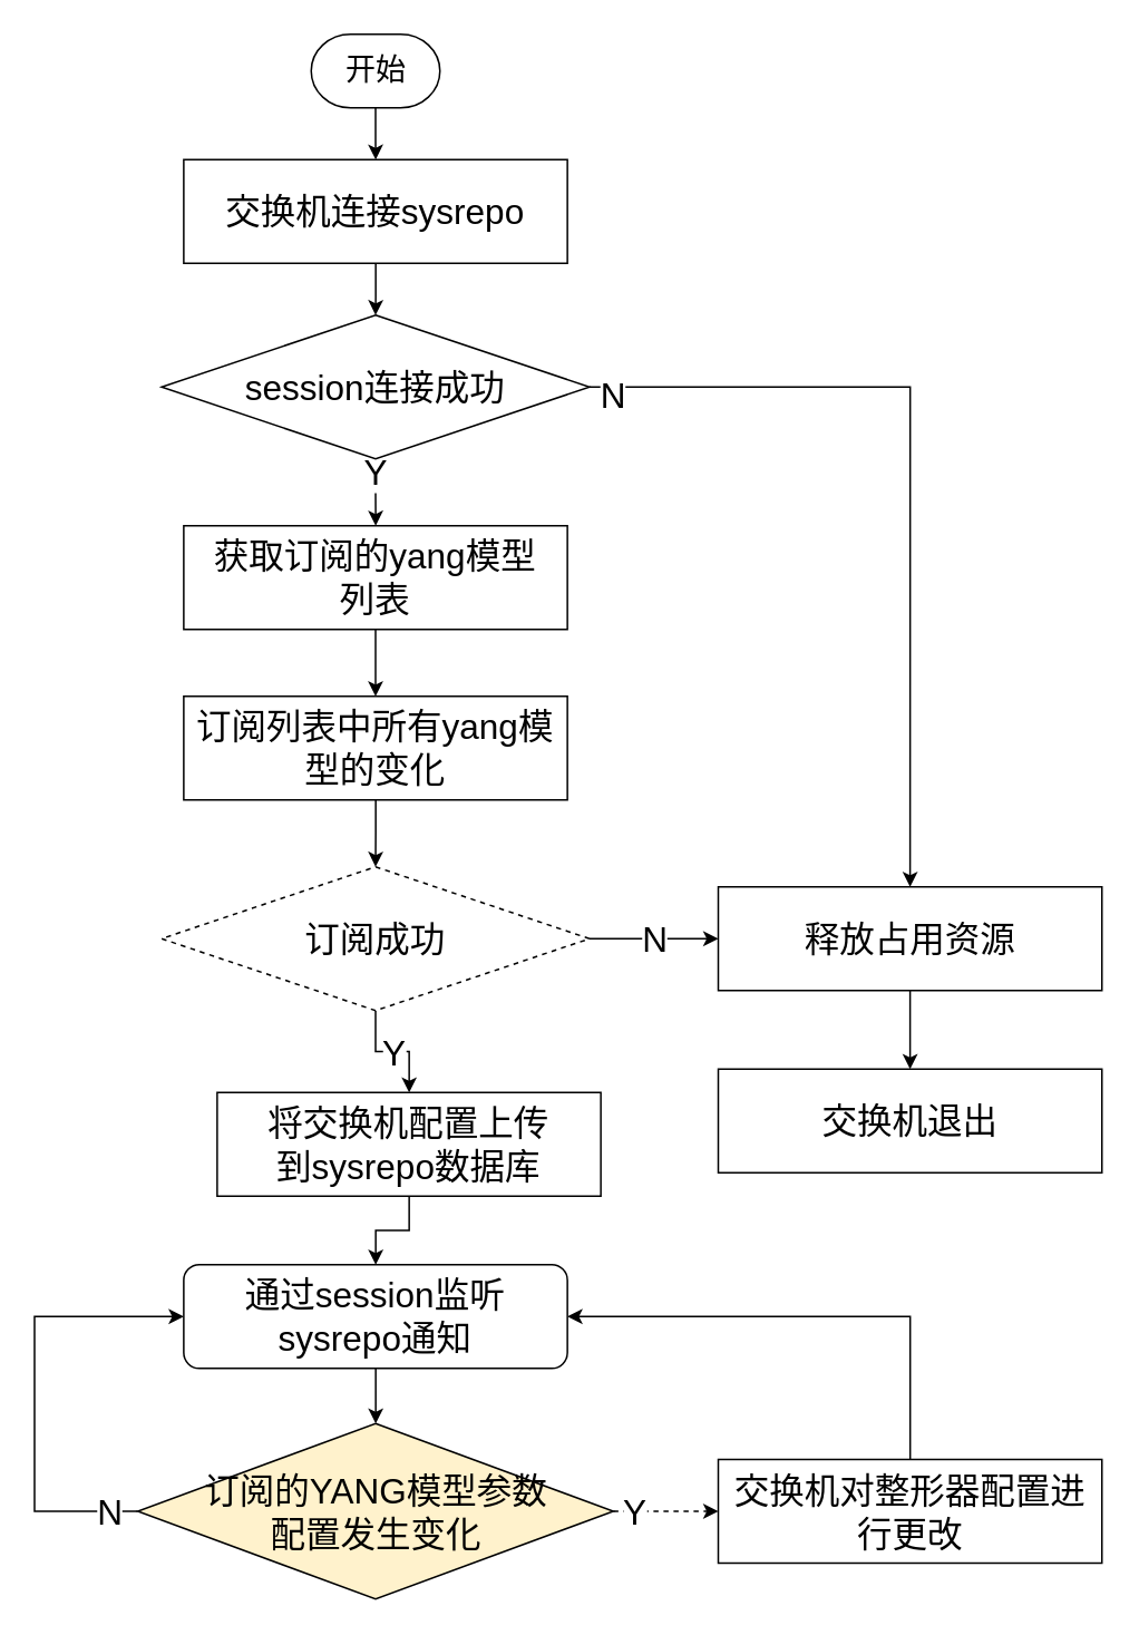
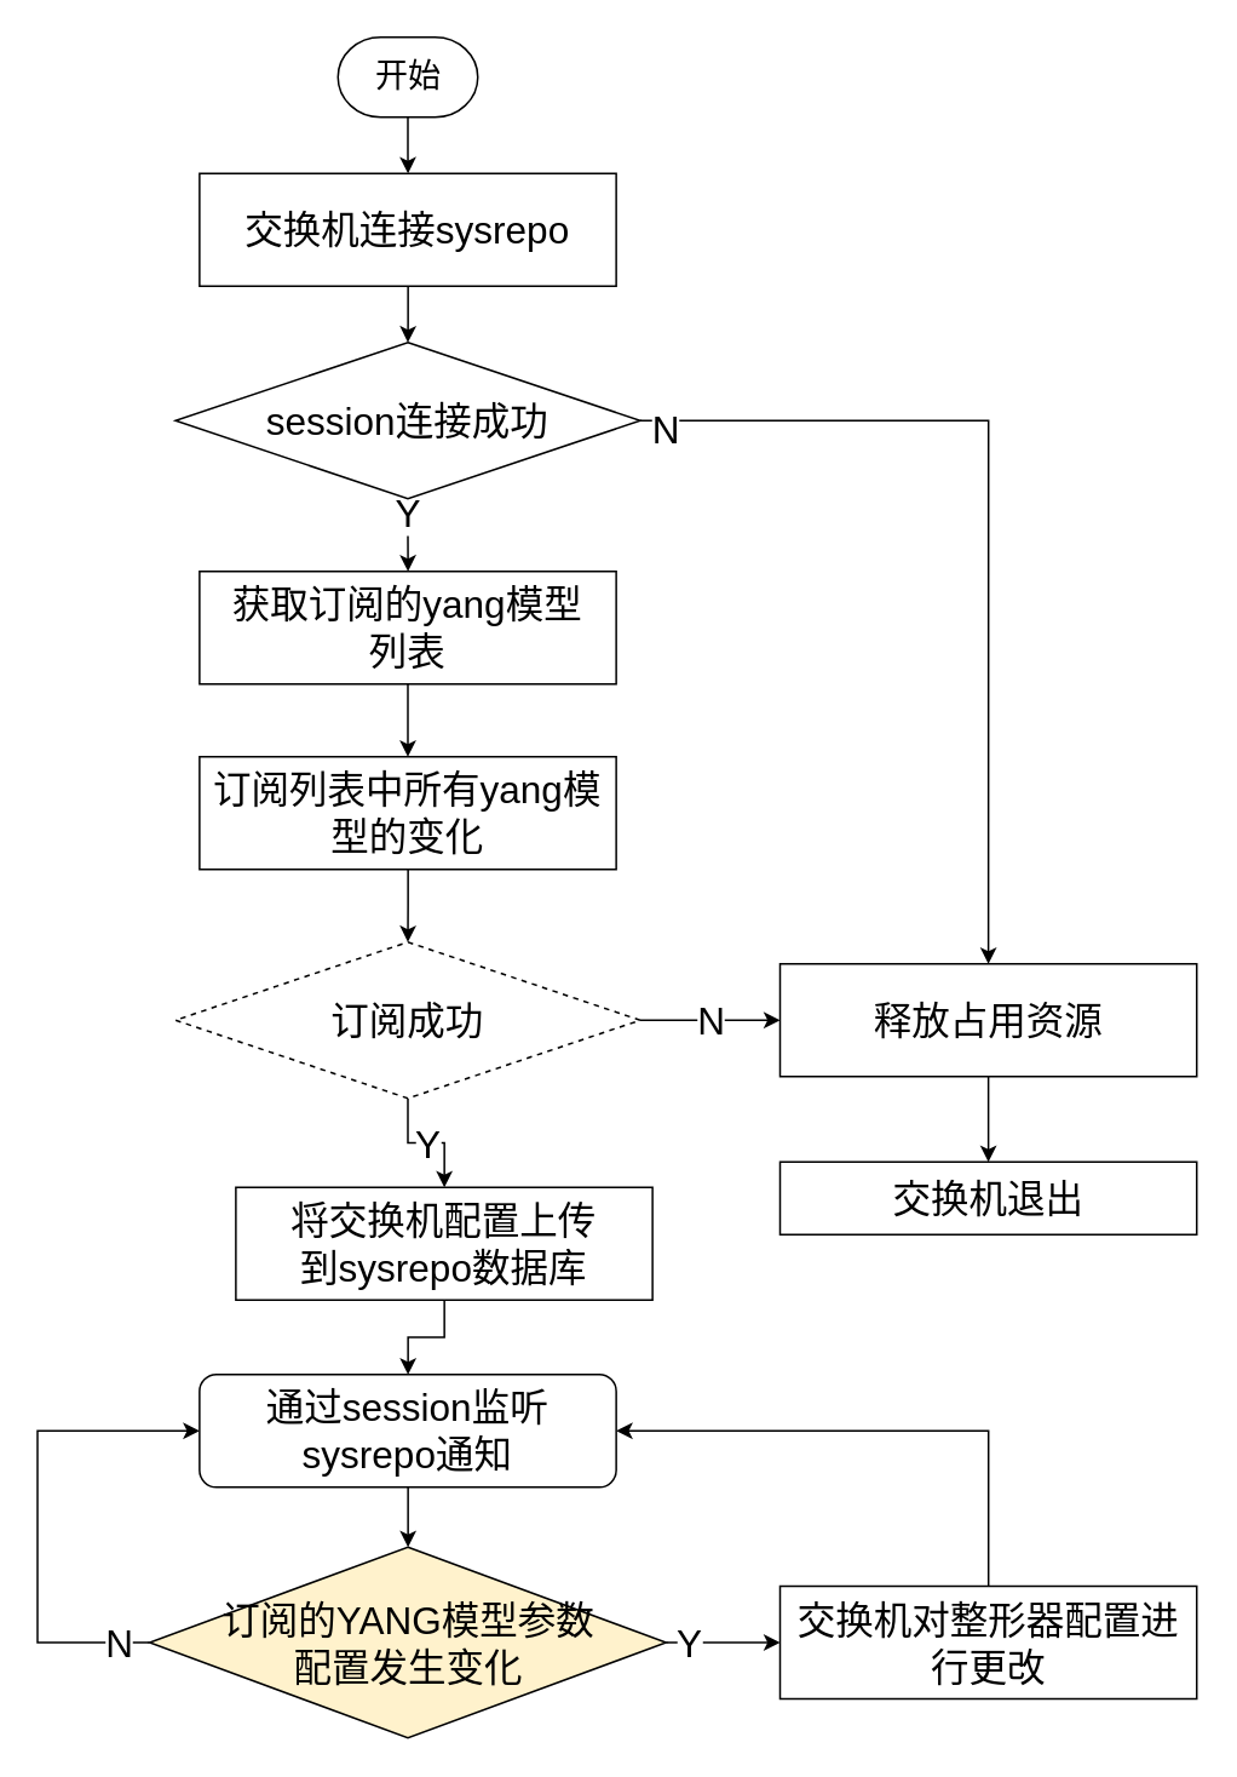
  <mxCell id="0" />
  <mxCell id="1" parent="0" />
  <mxCell id="2" value="" style="edgeStyle=orthogonalEdgeStyle;rounded=0;orthogonalLoop=1;jettySize=auto;html=1;fontSize=21;" parent="1" source="3" target="6" edge="1"><mxGeometry relative="1" as="geometry" /></mxCell>
  <mxCell id="3" value="交换机连接sysrepo" style="rounded=0;whiteSpace=wrap;html=1;fontSize=21;" parent="1" vertex="1"><mxGeometry x="109.25" y="95" width="229.5" height="62" as="geometry" /></mxCell>
  <mxCell id="4" value="N" style="edgeStyle=orthogonalEdgeStyle;rounded=0;orthogonalLoop=1;jettySize=auto;html=1;fontSize=21;entryX=0.5;entryY=0;entryDx=0;entryDy=0;" parent="1" source="6" target="24" edge="1"><mxGeometry x="-0.944" y="-5" relative="1" as="geometry"><mxPoint as="offset" /><mxPoint x="429" y="231" as="targetPoint" /></mxGeometry></mxCell>
  <mxCell id="5" value="Y" style="edgeStyle=orthogonalEdgeStyle;rounded=0;orthogonalLoop=1;jettySize=auto;html=1;fontSize=21;" edge="1" parent="1" source="6" target="12"><mxGeometry x="-0.6" relative="1" as="geometry"><mxPoint as="offset" /></mxGeometry></mxCell>
  <mxCell id="6" value="session连接成功" style="rhombus;whiteSpace=wrap;html=1;fontSize=21;" parent="1" vertex="1"><mxGeometry x="96" y="188" width="256" height="86" as="geometry" /></mxCell>
  <mxCell id="7" value="" style="edgeStyle=orthogonalEdgeStyle;rounded=0;orthogonalLoop=1;jettySize=auto;html=1;fontSize=21;" edge="1" parent="1" source="8" target="3"><mxGeometry relative="1" as="geometry" /></mxCell>
  <mxCell id="8" value="&lt;font style=&quot;font-size: 18px;&quot;&gt;开始&lt;/font&gt;" style="strokeWidth=1;html=1;shape=mxgraph.flowchart.terminator;whiteSpace=wrap;fontSize=18;" vertex="1" parent="1"><mxGeometry x="185.5" y="20" width="77" height="44" as="geometry" /></mxCell>
  <mxCell id="9" value="" style="edgeStyle=orthogonalEdgeStyle;rounded=0;orthogonalLoop=1;jettySize=auto;html=1;fontSize=21;" edge="1" parent="1" source="10" target="27"><mxGeometry relative="1" as="geometry" /></mxCell>
  <mxCell id="10" value="订阅列表中所有yang模型的变化" style="rounded=0;whiteSpace=wrap;html=1;fontSize=21;" vertex="1" parent="1"><mxGeometry x="109.25" y="416" width="229.5" height="62" as="geometry" /></mxCell>
  <mxCell id="11" value="" style="edgeStyle=orthogonalEdgeStyle;rounded=0;orthogonalLoop=1;jettySize=auto;html=1;fontSize=21;" edge="1" parent="1" source="12" target="10"><mxGeometry relative="1" as="geometry" /></mxCell>
  <mxCell id="12" value="获取订阅的yang模型&lt;br&gt;列表" style="rounded=0;whiteSpace=wrap;html=1;fontSize=21;" vertex="1" parent="1"><mxGeometry x="109.25" y="314" width="229.5" height="62" as="geometry" /></mxCell>
  <mxCell id="13" value="" style="edgeStyle=orthogonalEdgeStyle;rounded=0;orthogonalLoop=1;jettySize=auto;html=1;fontSize=21;" edge="1" parent="1" source="14" target="21"><mxGeometry relative="1" as="geometry" /></mxCell>
  <mxCell id="14" value="将交换机配置上传&lt;br&gt;到sysrepo数据库" style="rounded=0;whiteSpace=wrap;html=1;fontSize=21;" vertex="1" parent="1"><mxGeometry x="129.25" y="653" width="229.5" height="62" as="geometry" /></mxCell>
- <mxCell id="15" value="Y" style="edgeStyle=orthogonalEdgeStyle;rounded=0;orthogonalLoop=1;jettySize=auto;html=1;fontSize=21;dashed=1;" edge="1" parent="1" source="17" target="19"><mxGeometry x="-0.586" relative="1" as="geometry"><mxPoint as="offset" /></mxGeometry></mxCell>
+ <mxCell id="15" value="Y" style="edgeStyle=orthogonalEdgeStyle;rounded=0;orthogonalLoop=1;jettySize=auto;html=1;fontSize=21;" edge="1" parent="1" source="17" target="19"><mxGeometry x="-0.586" relative="1" as="geometry"><mxPoint as="offset" /></mxGeometry></mxCell>
  <mxCell id="16" value="N" style="edgeStyle=orthogonalEdgeStyle;rounded=0;orthogonalLoop=1;jettySize=auto;html=1;fontSize=21;entryX=0;entryY=0.5;entryDx=0;entryDy=0;" edge="1" parent="1" source="17" target="21"><mxGeometry x="-0.872" relative="1" as="geometry"><mxPoint x="-80.5" y="903.5" as="targetPoint" /><Array as="points"><mxPoint x="20" y="903" /><mxPoint x="20" y="787" /></Array><mxPoint as="offset" /></mxGeometry></mxCell>
  <mxCell id="17" value="订阅的YANG模型参数&lt;br&gt;配置发生变化" style="rhombus;whiteSpace=wrap;html=1;fontSize=21;fillColor=#fff2cc;" vertex="1" parent="1"><mxGeometry x="81.75" y="851" width="284.5" height="105" as="geometry" /></mxCell>
  <mxCell id="18" value="" style="edgeStyle=orthogonalEdgeStyle;rounded=0;orthogonalLoop=1;jettySize=auto;html=1;fontSize=21;entryX=1;entryY=0.5;entryDx=0;entryDy=0;" edge="1" parent="1" source="19" target="21"><mxGeometry relative="1" as="geometry"><mxPoint x="543.824" y="791.5" as="targetPoint" /><Array as="points"><mxPoint x="544" y="787" /></Array></mxGeometry></mxCell>
  <mxCell id="19" value="交换机对整形器配置进行更改" style="rounded=0;whiteSpace=wrap;html=1;fontSize=21;" vertex="1" parent="1"><mxGeometry x="429" y="872.5" width="229.5" height="62" as="geometry" /></mxCell>
  <mxCell id="20" value="" style="edgeStyle=orthogonalEdgeStyle;rounded=0;orthogonalLoop=1;jettySize=auto;html=1;fontSize=21;" edge="1" parent="1" source="21" target="17"><mxGeometry relative="1" as="geometry" /></mxCell>
  <mxCell id="21" value="通过session监听sysrepo通知" style="whiteSpace=wrap;html=1;fontSize=21;rounded=1;" vertex="1" parent="1"><mxGeometry x="109.25" y="756" width="229.5" height="62" as="geometry" /></mxCell>
- <mxCell id="22" value="&#10;&#10;&lt;span style=&quot;color: rgb(0, 0, 0); font-family: helvetica; font-size: 21px; font-style: normal; font-weight: 400; letter-spacing: normal; text-align: center; text-indent: 0px; text-transform: none; word-spacing: 0px; background-color: rgb(255, 255, 255); display: inline; float: none;&quot;&gt;交换机退出&lt;/span&gt;&#10;&#10;" style="rounded=0;whiteSpace=wrap;html=1;fontSize=21;" vertex="1" parent="1"><mxGeometry x="429" y="639" width="229.5" height="62" as="geometry" /></mxCell>
+ <mxCell id="22" value="&#10;&#10;&lt;span style=&quot;color: rgb(0, 0, 0); font-family: helvetica; font-size: 21px; font-style: normal; font-weight: 400; letter-spacing: normal; text-align: center; text-indent: 0px; text-transform: none; word-spacing: 0px; background-color: rgb(255, 255, 255); display: inline; float: none;&quot;&gt;交换机退出&lt;/span&gt;&#10;&#10;" style="rounded=0;whiteSpace=wrap;html=1;fontSize=21;" vertex="1" parent="1"><mxGeometry x="429" y="639" width="229.5" height="40" as="geometry" /></mxCell>
  <mxCell id="23" value="" style="edgeStyle=orthogonalEdgeStyle;rounded=0;orthogonalLoop=1;jettySize=auto;html=1;fontSize=21;" edge="1" parent="1" source="24" target="22"><mxGeometry relative="1" as="geometry" /></mxCell>
  <mxCell id="24" value="释放占用资源" style="rounded=0;whiteSpace=wrap;html=1;fontSize=21;" vertex="1" parent="1"><mxGeometry x="429" y="530" width="229.5" height="62" as="geometry" /></mxCell>
  <mxCell id="25" value="Y" style="edgeStyle=orthogonalEdgeStyle;rounded=0;orthogonalLoop=1;jettySize=auto;html=1;fontSize=21;" edge="1" parent="1" source="27" target="14"><mxGeometry relative="1" as="geometry" /></mxCell>
  <mxCell id="26" value="N" style="edgeStyle=orthogonalEdgeStyle;rounded=0;orthogonalLoop=1;jettySize=auto;html=1;fontSize=21;" edge="1" parent="1" source="27" target="24"><mxGeometry relative="1" as="geometry" /></mxCell>
  <mxCell id="27" value="订阅成功" style="rhombus;whiteSpace=wrap;html=1;fontSize=21;dashed=1;" vertex="1" parent="1"><mxGeometry x="96" y="518" width="256" height="86" as="geometry" /></mxCell>
